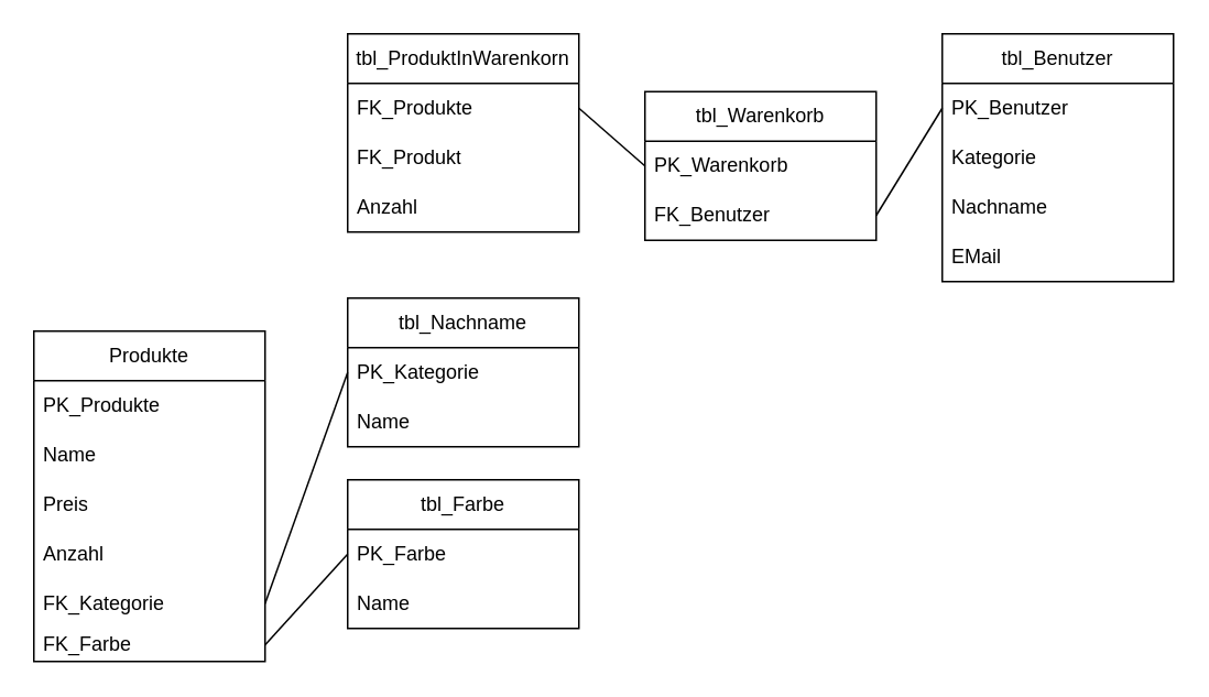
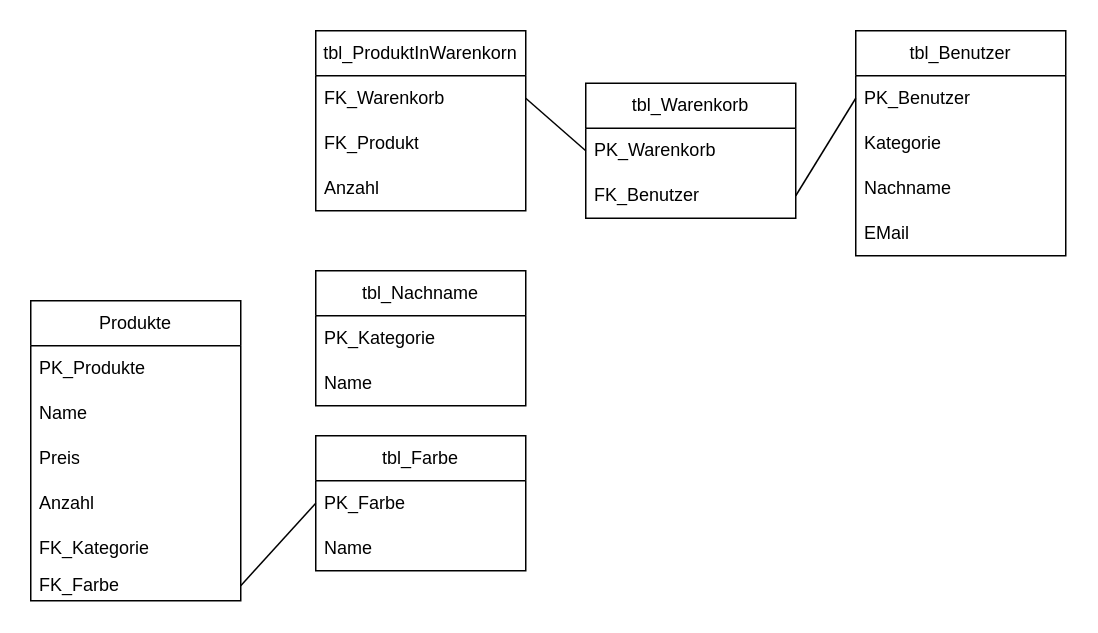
  <mxCell id="0" />
  <mxCell id="1" parent="0" />
  <mxCell id="2" value="tbl_Benutzer" style="swimlane;fontStyle=0;childLayout=stackLayout;horizontal=1;startSize=30;horizontalStack=0;resizeParent=1;resizeParentMax=0;resizeLast=0;collapsible=1;marginBottom=0;whiteSpace=wrap;html=1;" parent="1" vertex="1"><mxGeometry x="570" y="20" width="140" height="150" as="geometry"><mxRectangle x="-50" y="120" width="110" height="30" as="alternateBounds" /></mxGeometry></mxCell>
  <mxCell id="3" value="PK_Benutzer" style="text;strokeColor=none;fillColor=none;align=left;verticalAlign=middle;spacingLeft=4;spacingRight=4;overflow=hidden;points=[[0,0.5],[1,0.5]];portConstraint=eastwest;rotatable=0;whiteSpace=wrap;html=1;" parent="2" vertex="1"><mxGeometry y="30" width="140" height="30" as="geometry" /></mxCell>
  <mxCell id="4" value="Kategorie" style="text;strokeColor=none;fillColor=none;align=left;verticalAlign=middle;spacingLeft=4;spacingRight=4;overflow=hidden;points=[[0,0.5],[1,0.5]];portConstraint=eastwest;rotatable=0;whiteSpace=wrap;html=1;" parent="2" vertex="1"><mxGeometry y="60" width="140" height="30" as="geometry" /></mxCell>
  <mxCell id="5" value="Nachname" style="text;strokeColor=none;fillColor=none;align=left;verticalAlign=middle;spacingLeft=4;spacingRight=4;overflow=hidden;points=[[0,0.5],[1,0.5]];portConstraint=eastwest;rotatable=0;whiteSpace=wrap;html=1;" parent="2" vertex="1"><mxGeometry y="90" width="140" height="30" as="geometry" /></mxCell>
  <mxCell id="6" value="EMail" style="text;strokeColor=none;fillColor=none;align=left;verticalAlign=middle;spacingLeft=4;spacingRight=4;overflow=hidden;points=[[0,0.5],[1,0.5]];portConstraint=eastwest;rotatable=0;whiteSpace=wrap;html=1;" parent="2" vertex="1"><mxGeometry y="120" width="140" height="30" as="geometry" /></mxCell>
  <mxCell id="7" value="Produkte" style="swimlane;fontStyle=0;childLayout=stackLayout;horizontal=1;startSize=30;horizontalStack=0;resizeParent=1;resizeParentMax=0;resizeLast=0;collapsible=1;marginBottom=0;whiteSpace=wrap;html=1;" parent="1" vertex="1"><mxGeometry x="20" y="200" width="140" height="200" as="geometry" /></mxCell>
  <mxCell id="8" value="PK_Produkte" style="text;strokeColor=none;fillColor=none;align=left;verticalAlign=middle;spacingLeft=4;spacingRight=4;overflow=hidden;points=[[0,0.5],[1,0.5]];portConstraint=eastwest;rotatable=0;whiteSpace=wrap;html=1;" parent="7" vertex="1"><mxGeometry y="30" width="140" height="30" as="geometry" /></mxCell>
  <mxCell id="9" value="Name" style="text;strokeColor=none;fillColor=none;align=left;verticalAlign=middle;spacingLeft=4;spacingRight=4;overflow=hidden;points=[[0,0.5],[1,0.5]];portConstraint=eastwest;rotatable=0;whiteSpace=wrap;html=1;" parent="7" vertex="1"><mxGeometry y="60" width="140" height="30" as="geometry" /></mxCell>
  <mxCell id="10" value="Preis" style="text;strokeColor=none;fillColor=none;align=left;verticalAlign=middle;spacingLeft=4;spacingRight=4;overflow=hidden;points=[[0,0.5],[1,0.5]];portConstraint=eastwest;rotatable=0;whiteSpace=wrap;html=1;" parent="7" vertex="1"><mxGeometry y="90" width="140" height="30" as="geometry" /></mxCell>
  <mxCell id="11" value="Anzahl" style="text;strokeColor=none;fillColor=none;align=left;verticalAlign=middle;spacingLeft=4;spacingRight=4;overflow=hidden;points=[[0,0.5],[1,0.5]];portConstraint=eastwest;rotatable=0;whiteSpace=wrap;html=1;" vertex="1" parent="7"><mxGeometry y="120" width="140" height="30" as="geometry" /></mxCell>
  <mxCell id="12" value="FK_Kategorie" style="text;strokeColor=none;fillColor=none;align=left;verticalAlign=middle;spacingLeft=4;spacingRight=4;overflow=hidden;points=[[0,0.5],[1,0.5]];portConstraint=eastwest;rotatable=0;whiteSpace=wrap;html=1;" parent="7" vertex="1"><mxGeometry y="150" width="140" height="30" as="geometry" /></mxCell>
  <mxCell id="13" value="FK_Farbe" style="text;strokeColor=none;fillColor=none;align=left;verticalAlign=middle;spacingLeft=4;spacingRight=4;overflow=hidden;points=[[0,0.5],[1,0.5]];portConstraint=eastwest;rotatable=0;whiteSpace=wrap;html=1;" parent="7" vertex="1"><mxGeometry y="180" width="140" height="20" as="geometry" /></mxCell>
  <mxCell id="14" value="tbl_Nachname" style="swimlane;fontStyle=0;childLayout=stackLayout;horizontal=1;startSize=30;horizontalStack=0;resizeParent=1;resizeParentMax=0;resizeLast=0;collapsible=1;marginBottom=0;whiteSpace=wrap;html=1;" parent="1" vertex="1"><mxGeometry x="210" y="180" width="140" height="90" as="geometry" /></mxCell>
  <mxCell id="15" value="PK_Kategorie" style="text;strokeColor=none;fillColor=none;align=left;verticalAlign=middle;spacingLeft=4;spacingRight=4;overflow=hidden;points=[[0,0.5],[1,0.5]];portConstraint=eastwest;rotatable=0;whiteSpace=wrap;html=1;" parent="14" vertex="1"><mxGeometry y="30" width="140" height="30" as="geometry" /></mxCell>
  <mxCell id="16" value="Name" style="text;strokeColor=none;fillColor=none;align=left;verticalAlign=middle;spacingLeft=4;spacingRight=4;overflow=hidden;points=[[0,0.5],[1,0.5]];portConstraint=eastwest;rotatable=0;whiteSpace=wrap;html=1;" parent="14" vertex="1"><mxGeometry y="60" width="140" height="30" as="geometry" /></mxCell>
  <mxCell id="17" value="tbl_Farbe" style="swimlane;fontStyle=0;childLayout=stackLayout;horizontal=1;startSize=30;horizontalStack=0;resizeParent=1;resizeParentMax=0;resizeLast=0;collapsible=1;marginBottom=0;whiteSpace=wrap;html=1;" vertex="1" parent="1"><mxGeometry x="210" y="290" width="140" height="90" as="geometry" /></mxCell>
  <mxCell id="18" value="PK_Farbe" style="text;strokeColor=none;fillColor=none;align=left;verticalAlign=middle;spacingLeft=4;spacingRight=4;overflow=hidden;points=[[0,0.5],[1,0.5]];portConstraint=eastwest;rotatable=0;whiteSpace=wrap;html=1;" vertex="1" parent="17"><mxGeometry y="30" width="140" height="30" as="geometry" /></mxCell>
  <mxCell id="19" value="Name" style="text;strokeColor=none;fillColor=none;align=left;verticalAlign=middle;spacingLeft=4;spacingRight=4;overflow=hidden;points=[[0,0.5],[1,0.5]];portConstraint=eastwest;rotatable=0;whiteSpace=wrap;html=1;" vertex="1" parent="17"><mxGeometry y="60" width="140" height="30" as="geometry" /></mxCell>
  <mxCell id="20" value="tbl_Warenkorb" style="swimlane;fontStyle=0;childLayout=stackLayout;horizontal=1;startSize=30;horizontalStack=0;resizeParent=1;resizeParentMax=0;resizeLast=0;collapsible=1;marginBottom=0;whiteSpace=wrap;html=1;" vertex="1" parent="1"><mxGeometry y="55" width="140" height="90" as="geometry" x="390"><mxRectangle x="-50" y="120" width="110" height="30" as="alternateBounds" /></mxGeometry></mxCell>
  <mxCell id="21" value="PK_Warenkorb" style="text;strokeColor=none;fillColor=none;align=left;verticalAlign=middle;spacingLeft=4;spacingRight=4;overflow=hidden;points=[[0,0.5],[1,0.5]];portConstraint=eastwest;rotatable=0;whiteSpace=wrap;html=1;" vertex="1" parent="20"><mxGeometry y="30" width="140" height="30" as="geometry" /></mxCell>
  <mxCell id="22" value="FK_Benutzer" style="text;strokeColor=none;fillColor=none;align=left;verticalAlign=middle;spacingLeft=4;spacingRight=4;overflow=hidden;points=[[0,0.5],[1,0.5]];portConstraint=eastwest;rotatable=0;whiteSpace=wrap;html=1;" vertex="1" parent="20"><mxGeometry y="60" width="140" height="30" as="geometry" /></mxCell>
  <mxCell id="23" value="tbl_ProduktInWarenkorn" style="swimlane;fontStyle=0;childLayout=stackLayout;horizontal=1;startSize=30;horizontalStack=0;resizeParent=1;resizeParentMax=0;resizeLast=0;collapsible=1;marginBottom=0;whiteSpace=wrap;html=1;" vertex="1" parent="1"><mxGeometry x="210" y="20" width="140" height="120" as="geometry"><mxRectangle x="-50" y="120" width="110" height="30" as="alternateBounds" /></mxGeometry></mxCell>
- <mxCell id="24" value="FK_Produkte" style="text;strokeColor=none;fillColor=none;align=left;verticalAlign=middle;spacingLeft=4;spacingRight=4;overflow=hidden;points=[[0,0.5],[1,0.5]];portConstraint=eastwest;rotatable=0;whiteSpace=wrap;html=1;" vertex="1" parent="23"><mxGeometry y="30" width="140" height="30" as="geometry" /></mxCell>
+ <mxCell id="24" value="FK_Warenkorb" style="text;strokeColor=none;fillColor=none;align=left;verticalAlign=middle;spacingLeft=4;spacingRight=4;overflow=hidden;points=[[0,0.5],[1,0.5]];portConstraint=eastwest;rotatable=0;whiteSpace=wrap;html=1;" vertex="1" parent="23"><mxGeometry y="30" width="140" height="30" as="geometry" /></mxCell>
  <mxCell id="25" value="FK_Produkt" style="text;strokeColor=none;fillColor=none;align=left;verticalAlign=middle;spacingLeft=4;spacingRight=4;overflow=hidden;points=[[0,0.5],[1,0.5]];portConstraint=eastwest;rotatable=0;whiteSpace=wrap;html=1;" vertex="1" parent="23"><mxGeometry y="60" width="140" height="30" as="geometry" /></mxCell>
  <mxCell id="26" value="Anzahl" style="text;strokeColor=none;fillColor=none;align=left;verticalAlign=middle;spacingLeft=4;spacingRight=4;overflow=hidden;points=[[0,0.5],[1,0.5]];portConstraint=eastwest;rotatable=0;whiteSpace=wrap;html=1;" vertex="1" parent="23"><mxGeometry y="90" width="140" height="30" as="geometry" /></mxCell>
  <mxCell id="27" style="edgeStyle=none;rounded=0;jumpStyle=sharp;orthogonalLoop=1;jettySize=auto;html=1;exitX=1;exitY=0.5;exitDx=0;exitDy=0;entryX=0;entryY=0.5;entryDx=0;entryDy=0;startArrow=none;startFill=0;endArrow=none;endFill=0;" edge="1" parent="1" source="22" target="3"><mxGeometry relative="1" as="geometry" /></mxCell>
  <mxCell id="28" style="edgeStyle=none;rounded=0;jumpStyle=sharp;orthogonalLoop=1;jettySize=auto;html=1;exitX=0;exitY=0.5;exitDx=0;exitDy=0;entryX=1;entryY=0.5;entryDx=0;entryDy=0;startArrow=none;startFill=0;endArrow=none;endFill=0;" edge="1" parent="1" source="21" target="24"><mxGeometry relative="1" as="geometry" /></mxCell>
- <mxCell id="29" style="edgeStyle=none;rounded=0;jumpStyle=sharp;orthogonalLoop=1;jettySize=auto;html=1;exitX=1;exitY=0.5;exitDx=0;exitDy=0;entryX=0;entryY=0.5;entryDx=0;entryDy=0;startArrow=none;startFill=0;endArrow=none;endFill=0;" edge="1" parent="1" source="12" target="15"><mxGeometry relative="1" as="geometry" /></mxCell>
  <mxCell id="30" style="edgeStyle=none;rounded=0;jumpStyle=sharp;orthogonalLoop=1;jettySize=auto;html=1;exitX=0;exitY=0.5;exitDx=0;exitDy=0;entryX=1;entryY=0.5;entryDx=0;entryDy=0;startArrow=none;startFill=0;endArrow=none;endFill=0;" edge="1" parent="1" source="18" target="13"><mxGeometry relative="1" as="geometry" /></mxCell>
